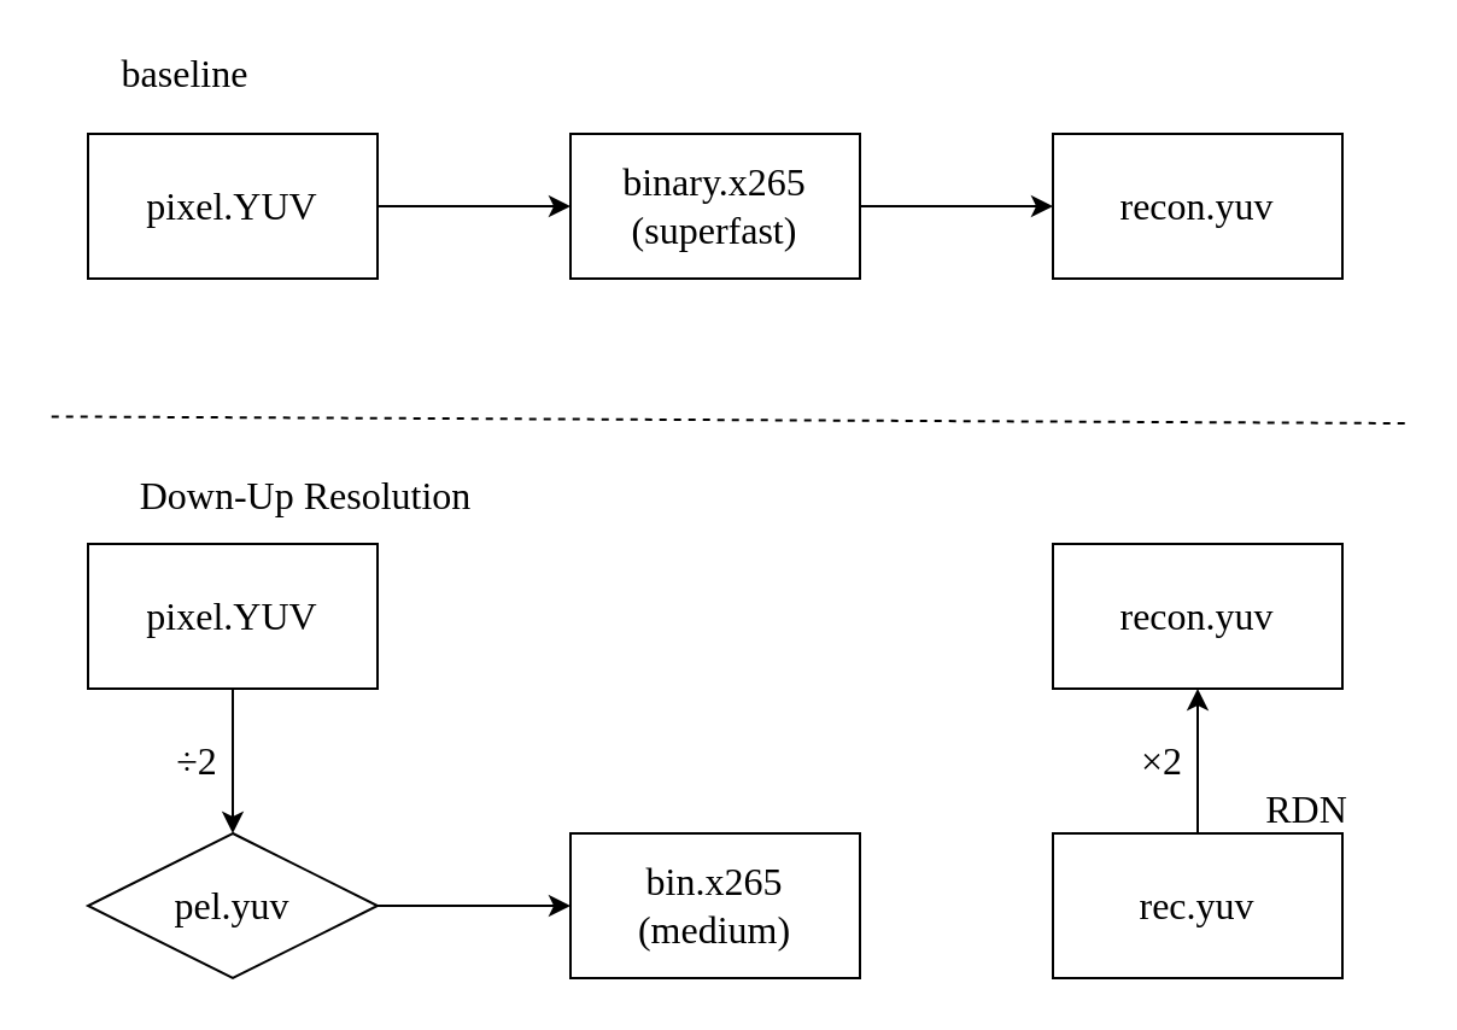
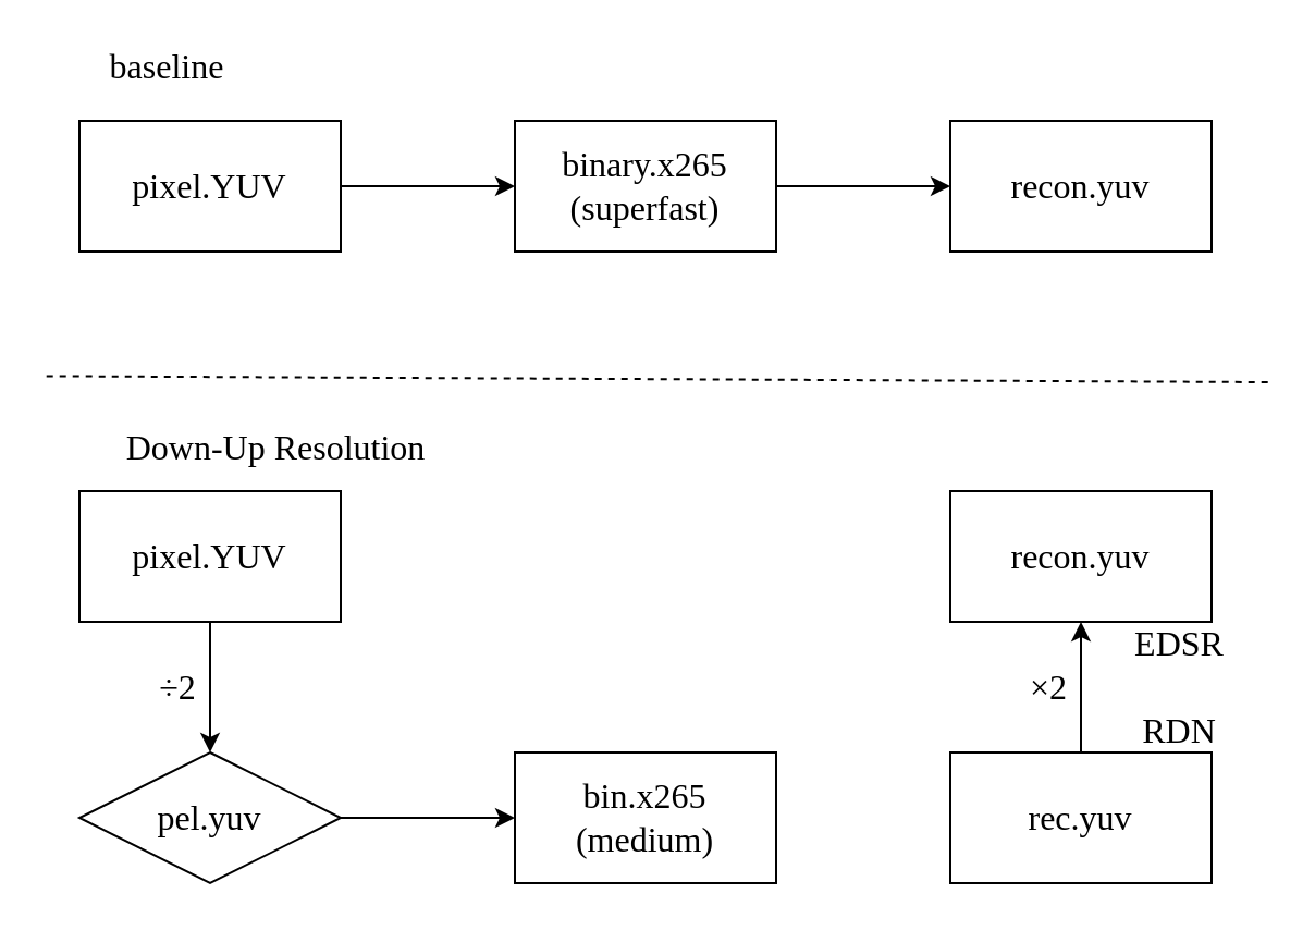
  <mxCell id="0" />
  <mxCell id="1" parent="0" />
  <mxCell id="2" value="" style="edgeStyle=orthogonalEdgeStyle;rounded=0;orthogonalLoop=1;jettySize=auto;html=1;fontFamily=Lucida Console;fontSize=16;" edge="1" parent="1" source="3" target="5"><mxGeometry relative="1" as="geometry" /></mxCell>
  <mxCell id="3" value="pixel.YUV" style="rounded=0;whiteSpace=wrap;html=1;fontSize=16;fontFamily=Lucida Console;" vertex="1" parent="1"><mxGeometry x="36" y="225" width="120" height="60" as="geometry" /></mxCell>
  <mxCell id="4" value="" style="edgeStyle=orthogonalEdgeStyle;rounded=0;orthogonalLoop=1;jettySize=auto;html=1;fontFamily=Lucida Console;fontSize=16;" edge="1" parent="1" source="5" target="12"><mxGeometry relative="1" as="geometry" /></mxCell>
  <mxCell id="5" value="pel.yuv" style="rhombus;whiteSpace=wrap;html=1;fontSize=16;fontFamily=Lucida Console;" vertex="1" parent="1"><mxGeometry x="36" y="345" width="120" height="60" as="geometry" /></mxCell>
  <mxCell id="6" value="÷2" style="text;html=1;align=center;verticalAlign=middle;resizable=0;points=[];autosize=1;strokeColor=none;fillColor=none;fontSize=16;fontFamily=Lucida Console;" vertex="1" parent="1"><mxGeometry x="66" y="305" width="30" height="20" as="geometry" /></mxCell>
  <mxCell id="7" value="" style="edgeStyle=orthogonalEdgeStyle;rounded=0;orthogonalLoop=1;jettySize=auto;html=1;fontFamily=Lucida Console;fontSize=16;" edge="1" parent="1" source="8" target="10"><mxGeometry relative="1" as="geometry" /></mxCell>
  <mxCell id="8" value="pixel.YUV" style="rounded=0;whiteSpace=wrap;html=1;fontSize=16;fontFamily=Lucida Console;" vertex="1" parent="1"><mxGeometry x="36" y="55" width="120" height="60" as="geometry" /></mxCell>
  <mxCell id="9" value="" style="edgeStyle=orthogonalEdgeStyle;rounded=0;orthogonalLoop=1;jettySize=auto;html=1;fontFamily=Lucida Console;fontSize=16;" edge="1" parent="1" source="10" target="11"><mxGeometry relative="1" as="geometry" /></mxCell>
  <mxCell id="10" value="binary.x265&lt;br&gt;(superfast)" style="whiteSpace=wrap;html=1;fontSize=16;fontFamily=Lucida Console;rounded=0;" vertex="1" parent="1"><mxGeometry x="236" y="55" width="120" height="60" as="geometry" /></mxCell>
  <mxCell id="11" value="recon.yuv" style="whiteSpace=wrap;html=1;fontSize=16;fontFamily=Lucida Console;rounded=0;" vertex="1" parent="1"><mxGeometry x="436" y="55" width="120" height="60" as="geometry" /></mxCell>
  <mxCell id="12" value="bin.x265&lt;br&gt;(medium)" style="whiteSpace=wrap;html=1;fontSize=16;fontFamily=Lucida Console;rounded=0;" vertex="1" parent="1"><mxGeometry x="236" y="345" width="120" height="60" as="geometry" /></mxCell>
  <mxCell id="13" value="" style="edgeStyle=orthogonalEdgeStyle;rounded=0;orthogonalLoop=1;jettySize=auto;html=1;fontFamily=Lucida Console;fontSize=16;" edge="1" parent="1" source="14" target="15"><mxGeometry relative="1" as="geometry" /></mxCell>
  <mxCell id="14" value="rec.yuv" style="whiteSpace=wrap;html=1;fontSize=16;fontFamily=Lucida Console;rounded=0;" vertex="1" parent="1"><mxGeometry x="436" y="345" width="120" height="60" as="geometry" /></mxCell>
  <mxCell id="15" value="recon.yuv" style="whiteSpace=wrap;html=1;fontSize=16;fontFamily=Lucida Console;rounded=0;" vertex="1" parent="1"><mxGeometry x="436" y="225" width="120" height="60" as="geometry" /></mxCell>
  <mxCell id="16" value="×2" style="text;html=1;align=center;verticalAlign=middle;resizable=0;points=[];autosize=1;strokeColor=none;fillColor=none;fontSize=16;fontFamily=Lucida Console;" vertex="1" parent="1"><mxGeometry x="466" y="305" width="30" height="20" as="geometry" /></mxCell>
+ <mxCell id="17" value="EDSR" style="text;html=1;align=center;verticalAlign=middle;resizable=0;points=[];autosize=1;strokeColor=none;fillColor=none;fontSize=16;fontFamily=Lucida Console;" vertex="1" parent="1"><mxGeometry x="516" y="285" width="50" height="20" as="geometry" /></mxCell>
  <mxCell id="18" value="RDN" style="text;html=1;align=center;verticalAlign=middle;resizable=0;points=[];autosize=1;strokeColor=none;fillColor=none;fontSize=16;fontFamily=Lucida Console;" vertex="1" parent="1"><mxGeometry x="521" y="325" width="40" height="20" as="geometry" /></mxCell>
  <mxCell id="19" value="baseline" style="text;html=1;resizable=0;autosize=1;align=center;verticalAlign=middle;points=[];fillColor=none;strokeColor=none;rounded=0;fontFamily=Lucida Console;fontSize=16;" vertex="1" parent="1"><mxGeometry x="31" y="20" width="90" height="20" as="geometry" /></mxCell>
  <mxCell id="20" value="Down-Up Resolution" style="text;html=1;resizable=0;autosize=1;align=center;verticalAlign=middle;points=[];fillColor=none;strokeColor=none;rounded=0;fontFamily=Lucida Console;fontSize=16;" vertex="1" parent="1"><mxGeometry x="31" y="195" width="190" height="20" as="geometry" /></mxCell>
  <mxCell id="21" value="" style="endArrow=none;dashed=1;html=1;rounded=0;fontFamily=Lucida Console;fontSize=16;fontColor=default;exitX=-0.002;exitY=0.416;exitDx=0;exitDy=0;exitPerimeter=0;" edge="1" parent="1"><mxGeometry width="50" height="50" relative="1" as="geometry"><mxPoint x="20.86" y="172.2" as="sourcePoint" /><mxPoint x="582" y="175" as="targetPoint" /></mxGeometry></mxCell>
